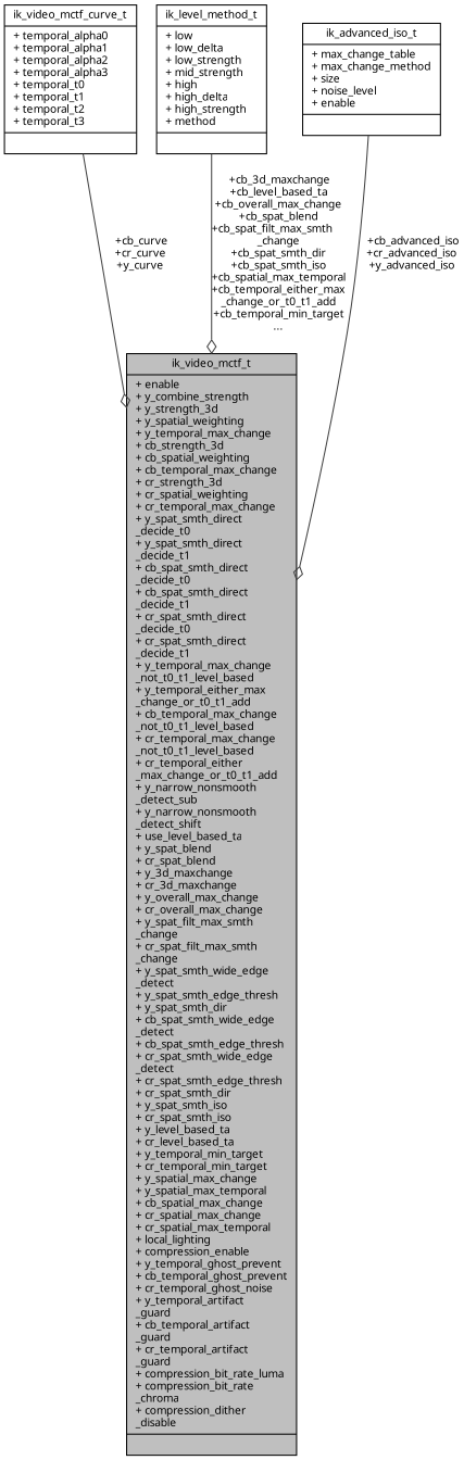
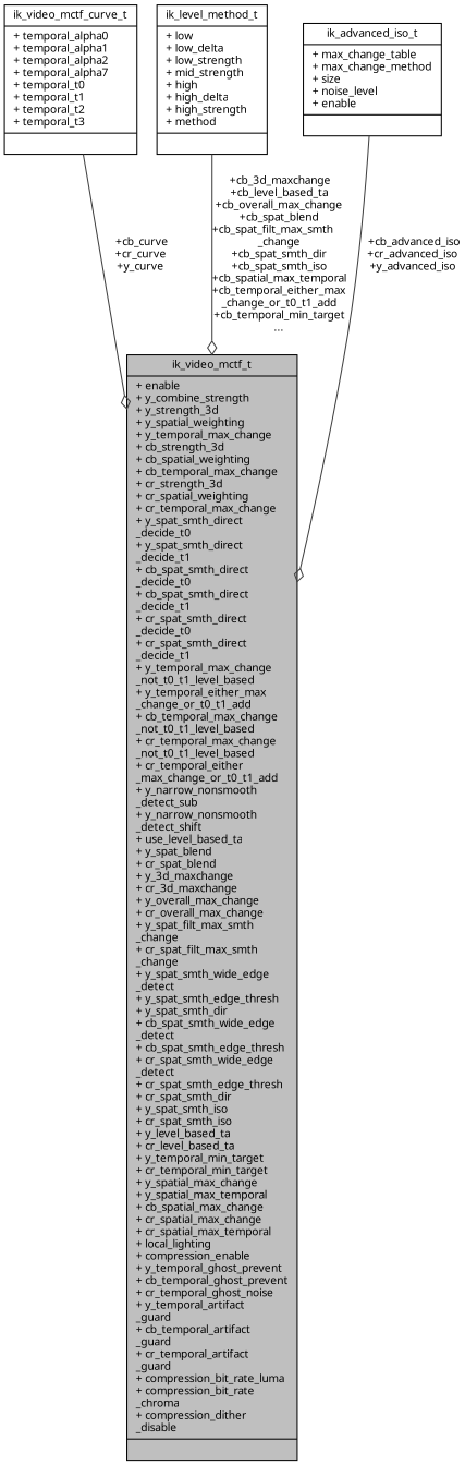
  digraph {
    fontname="Noto Sans"
    node [color=black fontname="Noto Sans" fontsize=10 shape=record]
    edge [arrowhead=odiamond color=grey25 fontname="Noto Sans" fontsize=10 labelfontname=Helvetica labelfontsize=10 style=solid]
    n1 [fillcolor=grey75 fontcolor=black height=0.2 label="{ik_video_mctf_t\n|+ enable\l+ y_combine_strength\l+ y_strength_3d\l+ y_spatial_weighting\l+ y_temporal_max_change\l+ cb_strength_3d\l+ cb_spatial_weighting\l+ cb_temporal_max_change\l+ cr_strength_3d\l+ cr_spatial_weighting\l+ cr_temporal_max_change\l+ y_spat_smth_direct\l_decide_t0\l+ y_spat_smth_direct\l_decide_t1\l+ cb_spat_smth_direct\l_decide_t0\l+ cb_spat_smth_direct\l_decide_t1\l+ cr_spat_smth_direct\l_decide_t0\l+ cr_spat_smth_direct\l_decide_t1\l+ y_temporal_max_change\l_not_t0_t1_level_based\l+ y_temporal_either_max\l_change_or_t0_t1_add\l+ cb_temporal_max_change\l_not_t0_t1_level_based\l+ cr_temporal_max_change\l_not_t0_t1_level_based\l+ cr_temporal_either\l_max_change_or_t0_t1_add\l+ y_narrow_nonsmooth\l_detect_sub\l+ y_narrow_nonsmooth\l_detect_shift\l+ use_level_based_ta\l+ y_spat_blend\l+ cr_spat_blend\l+ y_3d_maxchange\l+ cr_3d_maxchange\l+ y_overall_max_change\l+ cr_overall_max_change\l+ y_spat_filt_max_smth\l_change\l+ cr_spat_filt_max_smth\l_change\l+ y_spat_smth_wide_edge\l_detect\l+ y_spat_smth_edge_thresh\l+ y_spat_smth_dir\l+ cb_spat_smth_wide_edge\l_detect\l+ cb_spat_smth_edge_thresh\l+ cr_spat_smth_wide_edge\l_detect\l+ cr_spat_smth_edge_thresh\l+ cr_spat_smth_dir\l+ y_spat_smth_iso\l+ cr_spat_smth_iso\l+ y_level_based_ta\l+ cr_level_based_ta\l+ y_temporal_min_target\l+ cr_temporal_min_target\l+ y_spatial_max_change\l+ y_spatial_max_temporal\l+ cb_spatial_max_change\l+ cr_spatial_max_change\l+ cr_spatial_max_temporal\l+ local_lighting\l+ compression_enable\l+ y_temporal_ghost_prevent\l+ cb_temporal_ghost_prevent\l+ cr_temporal_ghost_noise\l+ y_temporal_artifact\l_guard\l+ cb_temporal_artifact\l_guard\l+ cr_temporal_artifact\l_guard\l+ compression_bit_rate_luma\l+ compression_bit_rate\l_chroma\l+ compression_dither\l_disable\l|}" style=filled width=0.4]
-   n2 [height=0.2 label="{ik_video_mctf_curve_t\n|+ temporal_alpha0\l+ temporal_alpha1\l+ temporal_alpha2\l+ temporal_alpha3\l+ temporal_t0\l+ temporal_t1\l+ temporal_t2\l+ temporal_t3\l|}" width=0.4]
+   n2 [height=0.2 label="{ik_video_mctf_curve_t\n|+ temporal_alpha0\l+ temporal_alpha1\l+ temporal_alpha2\l+ temporal_alpha7\l+ temporal_t0\l+ temporal_t1\l+ temporal_t2\l+ temporal_t3\l|}" width=0.4]
    n3 [height=0.2 label="{ik_level_method_t\n|+ low\l+ low_delta\l+ low_strength\l+ mid_strength\l+ high\l+ high_delta\l+ high_strength\l+ method\l|}" width=0.4]
    n4 [height=0.2 label="{ik_advanced_iso_t\n|+ max_change_table\l+ max_change_method\l+ size\l+ noise_level\l+ enable\l|}" width=0.4]
    n2 -> n1 [label=" +cb_curve\n+cr_curve\n+y_curve"]
    n3 -> n1 [label=" +cb_3d_maxchange\n+cb_level_based_ta\n+cb_overall_max_change\n+cb_spat_blend\n+cb_spat_filt_max_smth\l_change\n+cb_spat_smth_dir\n+cb_spat_smth_iso\n+cb_spatial_max_temporal\n+cb_temporal_either_max\l_change_or_t0_t1_add\n+cb_temporal_min_target\n..."]
    n4 -> n1 [label=" +cb_advanced_iso\n+cr_advanced_iso\n+y_advanced_iso"]
  }
